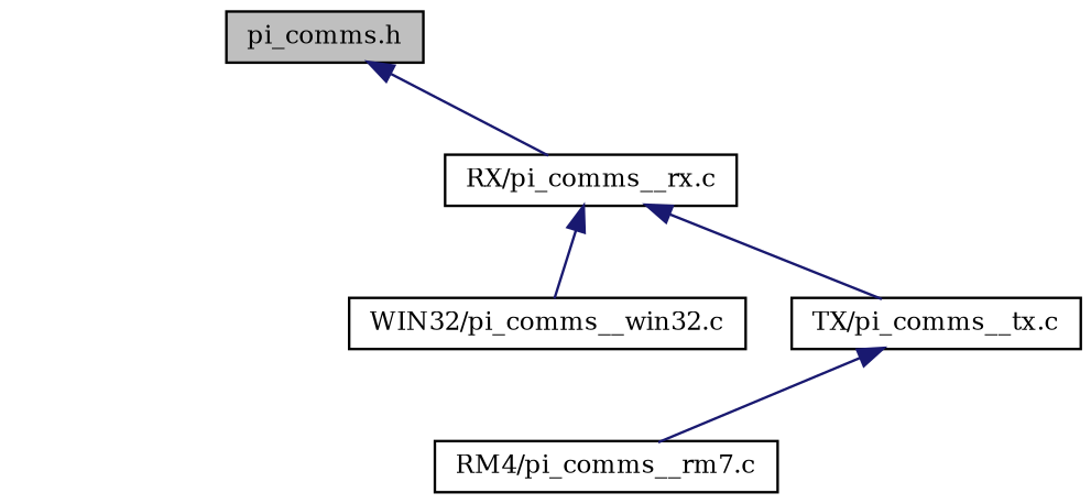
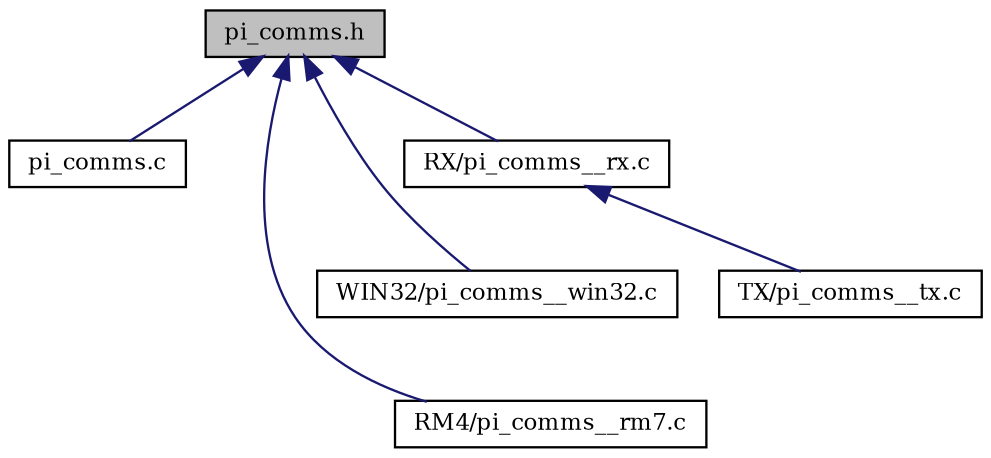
  digraph {
    fontname="DejaVu Serif"
    node [color=black fillcolor=white fontname="DejaVu Serif" fontsize=10 shape=record style=filled]
    edge [color=midnightblue dir=back fontname="DejaVu Serif" fontsize=10 labelfontname=Helvetica labelfontsize=10 style=solid]
    n1 [fillcolor=grey75 fontcolor=black height=0.2 label="pi_comms.h" width=0.4]
+   n2 [height=0.2 label="pi_comms.c" width=0.4]
    n3 [height=0.2 label="RM4/pi_comms__rm7.c" width=0.4]
    n4 [height=0.2 label="RX/pi_comms__rx.c" width=0.4]
    n5 [height=0.2 label="WIN32/pi_comms__win32.c" width=0.4]
    n6 [height=0.2 label="TX/pi_comms__tx.c" width=0.4]
-   n6 -> n3
+   n1 -> n2
+   n1 -> n3
    n1 -> n4
-   n4 -> n5
+   n1 -> n5
    n4 -> n6
  }
